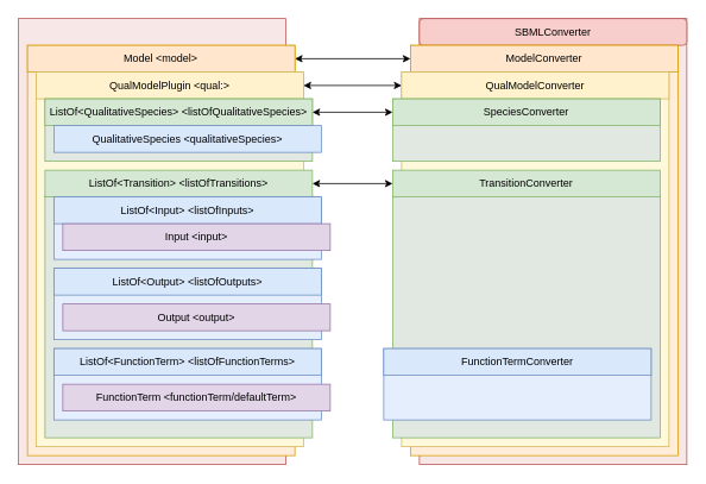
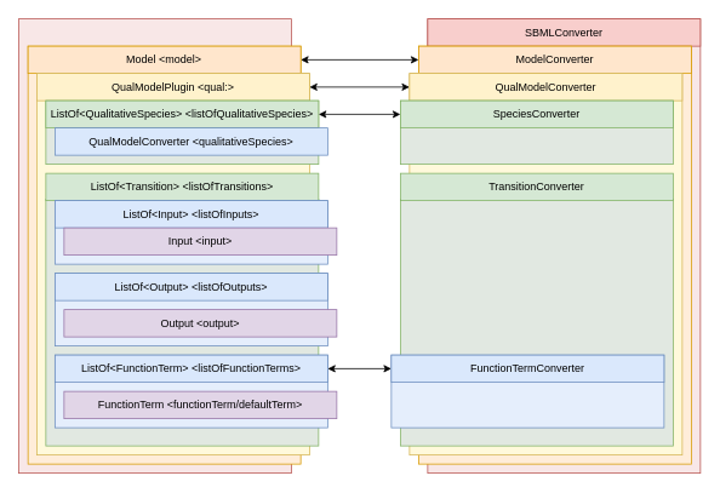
  <mxCell id="0" />
  <mxCell id="1" parent="0" />
  <mxCell id="2" value="" style="rounded=0;whiteSpace=wrap;html=1;strokeWidth=1;strokeColor=#b85450;fillColor=#F8E7E7;" vertex="1" parent="1"><mxGeometry x="20" y="20" width="300" height="500" as="geometry" /></mxCell>
  <mxCell id="3" value="" style="rounded=0;whiteSpace=wrap;html=1;strokeWidth=1;strokeColor=#d79b00;fillColor=#FFEDD9;" vertex="1" parent="1"><mxGeometry x="30.35" y="50" width="300" height="460" as="geometry" /></mxCell>
  <mxCell id="4" value="Model &amp;lt;model&amp;gt;" style="rounded=0;whiteSpace=wrap;html=1;strokeWidth=1;fillColor=#ffe6cc;strokeColor=#d79b00;" vertex="1" parent="1"><mxGeometry x="30.346" y="50.005" width="300" height="30" as="geometry" /></mxCell>
  <mxCell id="5" value="" style="rounded=0;whiteSpace=wrap;html=1;strokeWidth=1;strokeColor=#d6b656;fillColor=#FFF9DB;" vertex="1" parent="1"><mxGeometry x="40" y="80.01" width="300" height="419.99" as="geometry" /></mxCell>
  <mxCell id="6" value="QualModelPlugin &amp;lt;qual:&amp;gt;" style="rounded=0;whiteSpace=wrap;html=1;strokeWidth=1;fillColor=#fff2cc;strokeColor=#d6b656;" vertex="1" parent="1"><mxGeometry x="39.996" y="80.009" width="300" height="30" as="geometry" /></mxCell>
  <mxCell id="7" value="" style="rounded=0;whiteSpace=wrap;html=1;strokeWidth=1;strokeColor=#82b366;fillColor=#E1E8E1;" vertex="1" parent="1"><mxGeometry x="50" y="110.02" width="300" height="69.98" as="geometry" /></mxCell>
  <mxCell id="8" value="ListOf&amp;lt;QualitativeSpecies&amp;gt; &amp;lt;listOfQualitativeSpecies&amp;gt;" style="rounded=0;whiteSpace=wrap;html=1;strokeWidth=1;fillColor=#d5e8d4;strokeColor=#82b366;" vertex="1" parent="1"><mxGeometry x="50.002" y="110.014" width="300" height="30" as="geometry" /></mxCell>
  <mxCell id="9" value="" style="rounded=0;whiteSpace=wrap;html=1;strokeWidth=1;fillColor=#E1E8E1;strokeColor=#82B366;" vertex="1" parent="1"><mxGeometry x="49.99" y="218.6" width="300" height="271.4" as="geometry" /></mxCell>
  <mxCell id="10" value="ListOf&amp;lt;Transition&amp;gt; &amp;lt;listOfTransitions&amp;gt;" style="rounded=0;whiteSpace=wrap;html=1;strokeWidth=1;fillColor=#d5e8d4;strokeColor=#82b366;" vertex="1" parent="1"><mxGeometry x="49.992" y="189.995" width="300" height="30" as="geometry" /></mxCell>
  <mxCell id="11" value="" style="rounded=0;whiteSpace=wrap;html=1;strokeWidth=1;strokeColor=#6c8ebf;fillColor=#E5EEFC;" vertex="1" parent="1"><mxGeometry x="59.99" y="220" width="300" height="70" as="geometry" /></mxCell>
  <mxCell id="12" value="ListOf&amp;lt;Input&amp;gt; &amp;lt;listOfInputs&amp;gt;" style="rounded=0;whiteSpace=wrap;html=1;strokeWidth=1;fillColor=#dae8fc;strokeColor=#6c8ebf;" vertex="1" parent="1"><mxGeometry x="59.99" y="219.995" width="300" height="30" as="geometry" /></mxCell>
  <mxCell id="13" value="Input &amp;lt;input&amp;gt;" style="rounded=0;whiteSpace=wrap;html=1;strokeWidth=1;strokeColor=#9673a6;fillColor=#e1d5e7;" vertex="1" parent="1"><mxGeometry x="69.99" y="250" width="300" height="30" as="geometry" /></mxCell>
- <mxCell id="14" value="QualitativeSpecies &amp;lt;qualitativeSpecies&amp;gt;" style="rounded=0;whiteSpace=wrap;html=1;strokeWidth=1;fillColor=#dae8fc;strokeColor=#6c8ebf;" vertex="1" parent="1"><mxGeometry x="59.996" y="140.019" width="300" height="30" as="geometry" /></mxCell>
+ <mxCell id="14" value="QualModelConverter &amp;lt;qualitativeSpecies&amp;gt;" style="rounded=0;whiteSpace=wrap;html=1;strokeWidth=1;fillColor=#dae8fc;strokeColor=#6c8ebf;" vertex="1" parent="1"><mxGeometry x="59.996" y="140.019" width="300" height="30" as="geometry" /></mxCell>
  <mxCell id="15" value="" style="rounded=0;whiteSpace=wrap;html=1;strokeWidth=1;strokeColor=#6c8ebf;fillColor=#E5EEFC;" vertex="1" parent="1"><mxGeometry x="59.99" y="300" width="300" height="80" as="geometry" /></mxCell>
  <mxCell id="16" value="ListOf&amp;lt;Output&amp;gt; &amp;lt;listOfOutputs&amp;gt;" style="rounded=0;whiteSpace=wrap;html=1;strokeWidth=1;fillColor=#dae8fc;strokeColor=#6c8ebf;" vertex="1" parent="1"><mxGeometry x="59.99" y="299.995" width="300" height="30" as="geometry" /></mxCell>
  <mxCell id="17" value="Output &amp;lt;output&amp;gt;" style="rounded=0;whiteSpace=wrap;html=1;strokeWidth=1;strokeColor=#9673a6;fillColor=#e1d5e7;" vertex="1" parent="1"><mxGeometry x="70" y="340" width="300" height="30" as="geometry" /></mxCell>
  <mxCell id="18" value="" style="rounded=0;whiteSpace=wrap;html=1;strokeWidth=1;strokeColor=#6c8ebf;fillColor=#E5EEFC;" vertex="1" parent="1"><mxGeometry x="59.98" y="390" width="300" height="80" as="geometry" /></mxCell>
  <mxCell id="19" value="ListOf&amp;lt;FunctionTerm&amp;gt; &amp;lt;listOfFunctionTerms&amp;gt;" style="rounded=0;whiteSpace=wrap;html=1;strokeWidth=1;fillColor=#dae8fc;strokeColor=#6c8ebf;" vertex="1" parent="1"><mxGeometry x="59.98" y="389.995" width="300" height="30" as="geometry" /></mxCell>
  <mxCell id="20" value="FunctionTerm &amp;lt;functionTerm/defaultTerm&amp;gt;" style="rounded=0;whiteSpace=wrap;html=1;strokeWidth=1;strokeColor=#9673a6;fillColor=#e1d5e7;" vertex="1" parent="1"><mxGeometry x="69.99" y="430" width="300" height="30" as="geometry" /></mxCell>
  <mxCell id="21" value="" style="rounded=0;whiteSpace=wrap;html=1;strokeWidth=1;strokeColor=#b85450;fillColor=#F8E7E7;" vertex="1" parent="1"><mxGeometry x="470" y="20" width="300" height="500" as="geometry" /></mxCell>
- <mxCell id="22" value="SBMLConverter" style="whiteSpace=wrap;html=1;strokeWidth=1;fillColor=#f8cecc;strokeColor=#b85450;rounded=1;" vertex="1" parent="1"><mxGeometry x="470" y="20" width="300" height="30" as="geometry" /></mxCell>
+ <mxCell id="22" value="SBMLConverter" style="rounded=0;whiteSpace=wrap;html=1;strokeWidth=1;fillColor=#f8cecc;strokeColor=#b85450;" vertex="1" parent="1"><mxGeometry x="470" y="20" width="300" height="30" as="geometry" /></mxCell>
  <mxCell id="23" value="" style="rounded=0;whiteSpace=wrap;html=1;strokeWidth=1;strokeColor=#d79b00;fillColor=#FFEDD9;" vertex="1" parent="1"><mxGeometry x="460" y="50" width="300" height="460" as="geometry" /></mxCell>
  <mxCell id="24" value="ModelConverter" style="rounded=0;whiteSpace=wrap;html=1;strokeWidth=1;fillColor=#ffe6cc;strokeColor=#d79b00;" vertex="1" parent="1"><mxGeometry x="459.996" y="50.005" width="300" height="30" as="geometry" /></mxCell>
  <mxCell id="25" value="" style="rounded=0;whiteSpace=wrap;html=1;strokeWidth=1;strokeColor=#d6b656;fillColor=#FFF9DB;" vertex="1" parent="1"><mxGeometry x="450" y="80.01" width="300" height="419.99" as="geometry" /></mxCell>
  <mxCell id="26" value="QualModelConverter" style="rounded=0;whiteSpace=wrap;html=1;strokeWidth=1;fillColor=#fff2cc;strokeColor=#d6b656;" vertex="1" parent="1"><mxGeometry x="449.996" y="80.009" width="300" height="30" as="geometry" /></mxCell>
  <mxCell id="27" value="" style="rounded=0;whiteSpace=wrap;html=1;strokeWidth=1;strokeColor=#82b366;fillColor=#E1E8E1;" vertex="1" parent="1"><mxGeometry x="440" y="110.02" width="300" height="69.98" as="geometry" /></mxCell>
  <mxCell id="28" value="SpeciesConverter" style="rounded=0;whiteSpace=wrap;html=1;strokeWidth=1;fillColor=#d5e8d4;strokeColor=#82b366;" vertex="1" parent="1"><mxGeometry x="440.002" y="110.014" width="300" height="30" as="geometry" /></mxCell>
  <mxCell id="29" value="" style="rounded=0;whiteSpace=wrap;html=1;strokeWidth=1;fillColor=#E1E8E1;strokeColor=#82B366;" vertex="1" parent="1"><mxGeometry x="440" y="218.6" width="300" height="271.4" as="geometry" /></mxCell>
  <mxCell id="30" value="TransitionConverter" style="rounded=0;whiteSpace=wrap;html=1;strokeWidth=1;fillColor=#d5e8d4;strokeColor=#82b366;" vertex="1" parent="1"><mxGeometry x="440.002" y="189.995" width="300" height="30" as="geometry" /></mxCell>
  <mxCell id="31" value="" style="rounded=0;whiteSpace=wrap;html=1;strokeWidth=1;strokeColor=#6c8ebf;fillColor=#E5EEFC;" vertex="1" parent="1"><mxGeometry x="430" y="390" width="300" height="80" as="geometry" /></mxCell>
  <mxCell id="32" value="FunctionTermConverter" style="rounded=0;whiteSpace=wrap;html=1;strokeWidth=1;fillColor=#dae8fc;strokeColor=#6c8ebf;" vertex="1" parent="1"><mxGeometry x="430" y="389.995" width="300" height="30" as="geometry" /></mxCell>
  <mxCell id="33" style="edgeStyle=orthogonalEdgeStyle;rounded=0;orthogonalLoop=1;jettySize=auto;html=1;entryX=0;entryY=0.5;entryDx=0;entryDy=0;startArrow=classic;startFill=1;" edge="1" parent="1" source="4" target="24"><mxGeometry relative="1" as="geometry" /></mxCell>
  <mxCell id="34" style="edgeStyle=orthogonalEdgeStyle;rounded=0;orthogonalLoop=1;jettySize=auto;html=1;entryX=0;entryY=0.5;entryDx=0;entryDy=0;startArrow=classic;startFill=1;" edge="1" parent="1" source="6" target="26"><mxGeometry relative="1" as="geometry" /></mxCell>
  <mxCell id="35" style="edgeStyle=orthogonalEdgeStyle;rounded=0;orthogonalLoop=1;jettySize=auto;html=1;entryX=0;entryY=0.5;entryDx=0;entryDy=0;startArrow=classic;startFill=1;" edge="1" parent="1" source="8" target="28"><mxGeometry relative="1" as="geometry" /></mxCell>
- <mxCell id="36" style="edgeStyle=orthogonalEdgeStyle;rounded=0;orthogonalLoop=1;jettySize=auto;html=1;entryX=0;entryY=0.5;entryDx=0;entryDy=0;startArrow=classic;startFill=1;" edge="1" parent="1" source="10" target="30"><mxGeometry relative="1" as="geometry" /></mxCell>
+ <mxCell id="37" style="edgeStyle=orthogonalEdgeStyle;rounded=0;orthogonalLoop=1;jettySize=auto;html=1;entryX=0;entryY=0.5;entryDx=0;entryDy=0;startArrow=classic;startFill=1;" edge="1" parent="1" source="19" target="32"><mxGeometry relative="1" as="geometry" /></mxCell>
